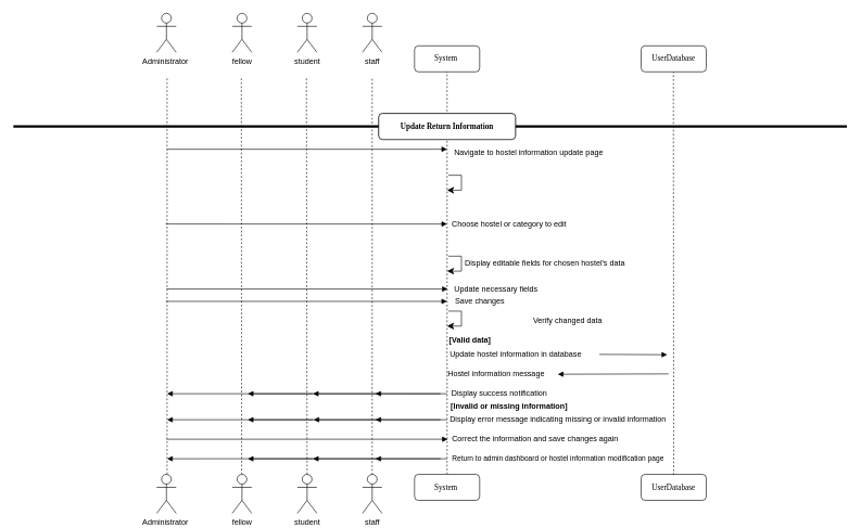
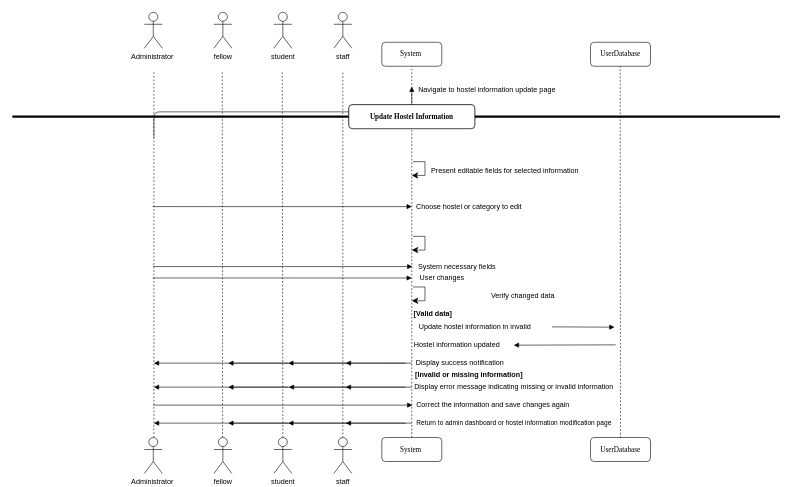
  <mxCell id="0" />
  <mxCell id="1" parent="0" />
  <mxCell id="2" value="" style="endArrow=none;dashed=1;html=1;rounded=0;" edge="1" parent="1"><mxGeometry width="50" height="50" relative="1" as="geometry"><mxPoint x="370.52" y="729" as="sourcePoint" /><mxPoint x="370" y="120" as="targetPoint" /></mxGeometry></mxCell>
  <mxCell id="3" value="" style="endArrow=none;dashed=1;html=1;rounded=0;" edge="1" parent="1"><mxGeometry width="50" height="50" relative="1" as="geometry"><mxPoint x="256" y="729" as="sourcePoint" /><mxPoint x="256" y="120" as="targetPoint" /></mxGeometry></mxCell>
  <mxCell id="4" value="Administrator&amp;nbsp;" style="shape=umlActor;verticalLabelPosition=bottom;verticalAlign=top;html=1;outlineConnect=0;" vertex="1" parent="1"><mxGeometry x="240" y="20" width="30" height="60" as="geometry" /></mxCell>
  <mxCell id="5" value="fellow" style="shape=umlActor;verticalLabelPosition=bottom;verticalAlign=top;html=1;outlineConnect=0;" vertex="1" parent="1"><mxGeometry x="356" y="20" width="30" height="60" as="geometry" /></mxCell>
  <mxCell id="6" value="student" style="shape=umlActor;verticalLabelPosition=bottom;verticalAlign=top;html=1;outlineConnect=0;" vertex="1" parent="1"><mxGeometry x="456" y="20" width="30" height="60" as="geometry" /></mxCell>
  <mxCell id="7" value="" style="endArrow=none;dashed=1;html=1;rounded=0;" edge="1" parent="1"><mxGeometry width="50" height="50" relative="1" as="geometry"><mxPoint x="471" y="729" as="sourcePoint" /><mxPoint x="470" y="120" as="targetPoint" /></mxGeometry></mxCell>
  <mxCell id="8" value="System&amp;nbsp;" style="shape=umlLifeline;perimeter=lifelinePerimeter;whiteSpace=wrap;html=1;container=1;collapsible=0;recursiveResize=0;outlineConnect=0;rounded=1;shadow=0;comic=0;labelBackgroundColor=none;strokeWidth=1;fontFamily=Verdana;fontSize=12;align=center;" vertex="1" parent="1"><mxGeometry x="636" y="70" width="100" height="40" as="geometry" /></mxCell>
  <mxCell id="9" value="staff" style="shape=umlActor;verticalLabelPosition=bottom;verticalAlign=top;html=1;outlineConnect=0;" vertex="1" parent="1"><mxGeometry x="556" y="20" width="30" height="60" as="geometry" /></mxCell>
  <mxCell id="10" value="" style="endArrow=none;dashed=1;html=1;rounded=0;" edge="1" parent="1"><mxGeometry width="50" height="50" relative="1" as="geometry"><mxPoint x="686" y="729" as="sourcePoint" /><mxPoint x="686" y="110" as="targetPoint" /></mxGeometry></mxCell>
  <mxCell id="11" value="" style="endArrow=none;dashed=1;html=1;rounded=0;" edge="1" parent="1"><mxGeometry width="50" height="50" relative="1" as="geometry"><mxPoint x="571" y="729.635" as="sourcePoint" /><mxPoint x="571" y="120" as="targetPoint" /></mxGeometry></mxCell>
  <mxCell id="12" value="&lt;b&gt;Update and View User Profile&lt;/b&gt;" style="shape=umlLifeline;perimeter=lifelinePerimeter;whiteSpace=wrap;html=1;container=1;collapsible=0;recursiveResize=0;outlineConnect=0;rounded=1;shadow=0;comic=0;labelBackgroundColor=none;strokeWidth=1;fontFamily=Verdana;fontSize=12;align=center;" vertex="1" parent="1"><mxGeometry x="581" y="174" width="210" height="40" as="geometry" /></mxCell>
- <mxCell id="13" value="Navigate to hostel information update page" style="text;html=1;align=center;verticalAlign=middle;resizable=0;points=[];autosize=1;strokeColor=none;fillColor=none;" vertex="1" parent="1"><mxGeometry x="686" y="219" width="250" height="30" as="geometry" /></mxCell>
+ <mxCell id="13" value="Navigate to hostel information update page" style="text;html=1;align=center;verticalAlign=middle;resizable=0;points=[];autosize=1;strokeColor=none;fillColor=none;" vertex="1" parent="1"><mxGeometry x="686" y="134" width="250" height="30" as="geometry" /></mxCell>
+ <mxCell id="14" value="Present editable fields for selected information" style="text;html=1;align=center;verticalAlign=middle;resizable=0;points=[];autosize=1;strokeColor=none;fillColor=none;" vertex="1" parent="1"><mxGeometry x="706" y="269" width="270" height="30" as="geometry" /></mxCell>
  <mxCell id="15" value="Choose hostel or category to edit" style="text;html=1;align=center;verticalAlign=middle;resizable=0;points=[];autosize=1;strokeColor=none;fillColor=none;" vertex="1" parent="1"><mxGeometry x="681" y="329" width="200" height="30" as="geometry" /></mxCell>
- <mxCell id="16" value="Update necessary fields" style="text;html=1;align=center;verticalAlign=middle;resizable=0;points=[];autosize=1;strokeColor=none;fillColor=none;" vertex="1" parent="1"><mxGeometry x="686" y="429" width="150" height="30" as="geometry" /></mxCell>
- <mxCell id="17" value="Hostel information message" style="text;html=1;align=center;verticalAlign=middle;resizable=0;points=[];autosize=1;strokeColor=none;fillColor=none;" vertex="1" parent="1"><mxGeometry x="676" y="560" width="170" height="30" as="geometry" /></mxCell>
+ <mxCell id="16" value="System necessary fields" style="text;html=1;align=center;verticalAlign=middle;resizable=0;points=[];autosize=1;strokeColor=none;fillColor=none;" vertex="1" parent="1"><mxGeometry x="686" y="429" width="150" height="30" as="geometry" /></mxCell>
+ <mxCell id="17" value="Hostel information updated" style="text;html=1;align=center;verticalAlign=middle;resizable=0;points=[];autosize=1;strokeColor=none;fillColor=none;" vertex="1" parent="1"><mxGeometry x="676" y="560" width="170" height="30" as="geometry" /></mxCell>
  <mxCell id="18" value="Display success notification" style="text;html=1;align=center;verticalAlign=middle;resizable=0;points=[];autosize=1;strokeColor=none;fillColor=none;" vertex="1" parent="1"><mxGeometry x="681" y="590" width="170" height="30" as="geometry" /></mxCell>
  <mxCell id="19" value="System&amp;nbsp;" style="shape=umlLifeline;perimeter=lifelinePerimeter;whiteSpace=wrap;html=1;container=1;collapsible=0;recursiveResize=0;outlineConnect=0;rounded=1;shadow=0;comic=0;labelBackgroundColor=none;strokeWidth=1;fontFamily=Verdana;fontSize=12;align=center;" vertex="1" parent="1"><mxGeometry x="636" y="729" width="100" height="40" as="geometry" /></mxCell>
  <mxCell id="20" value="" style="html=1;verticalAlign=bottom;endArrow=block;labelBackgroundColor=none;fontFamily=Verdana;fontSize=12;edgeStyle=elbowEdgeStyle;elbow=vertical;entryX=0;entryY=0.333;entryDx=0;entryDy=0;entryPerimeter=0;" edge="1" parent="1" target="13"><mxGeometry relative="1" as="geometry"><mxPoint x="256" y="229" as="sourcePoint" /><mxPoint x="256" y="233.52" as="targetPoint" /></mxGeometry></mxCell>
  <mxCell id="21" value="" style="html=1;verticalAlign=bottom;endArrow=block;labelBackgroundColor=none;fontFamily=Verdana;fontSize=12;edgeStyle=elbowEdgeStyle;elbow=vertical;" edge="1" parent="1"><mxGeometry relative="1" as="geometry"><mxPoint x="686" y="604.98" as="sourcePoint" /><mxPoint x="256" y="604.5" as="targetPoint" /></mxGeometry></mxCell>
  <mxCell id="22" value="Administrator&amp;nbsp;" style="shape=umlActor;verticalLabelPosition=bottom;verticalAlign=top;html=1;outlineConnect=0;" vertex="1" parent="1"><mxGeometry x="240" y="729" width="30" height="60" as="geometry" /></mxCell>
  <mxCell id="23" value="fellow" style="shape=umlActor;verticalLabelPosition=bottom;verticalAlign=top;html=1;outlineConnect=0;" vertex="1" parent="1"><mxGeometry x="356" y="729" width="30" height="60" as="geometry" /></mxCell>
  <mxCell id="24" value="student" style="shape=umlActor;verticalLabelPosition=bottom;verticalAlign=top;html=1;outlineConnect=0;" vertex="1" parent="1"><mxGeometry x="456" y="729" width="30" height="60" as="geometry" /></mxCell>
  <mxCell id="25" value="staff" style="shape=umlActor;verticalLabelPosition=bottom;verticalAlign=top;html=1;outlineConnect=0;" vertex="1" parent="1"><mxGeometry x="556" y="729" width="30" height="60" as="geometry" /></mxCell>
  <mxCell id="26" value="" style="html=1;verticalAlign=bottom;endArrow=block;labelBackgroundColor=none;fontFamily=Verdana;fontSize=12;edgeStyle=elbowEdgeStyle;elbow=vertical;entryX=0.015;entryY=0.4;entryDx=0;entryDy=0;entryPerimeter=0;" edge="1" parent="1"><mxGeometry relative="1" as="geometry"><mxPoint x="255" y="443.99" as="sourcePoint" /><mxPoint x="687" y="443.5" as="targetPoint" /></mxGeometry></mxCell>
- <mxCell id="27" value="Update hostel information in database" style="text;html=1;align=center;verticalAlign=middle;resizable=0;points=[];autosize=1;strokeColor=none;fillColor=none;" vertex="1" parent="1"><mxGeometry x="676" y="530" width="230" height="30" as="geometry" /></mxCell>
+ <mxCell id="27" value="Update hostel information in invalid" style="text;html=1;align=center;verticalAlign=middle;resizable=0;points=[];autosize=1;strokeColor=none;fillColor=none;" vertex="1" parent="1"><mxGeometry x="676" y="530" width="230" height="30" as="geometry" /></mxCell>
  <mxCell id="28" value="UserDatabase" style="shape=umlLifeline;perimeter=lifelinePerimeter;whiteSpace=wrap;html=1;container=1;collapsible=0;recursiveResize=0;outlineConnect=0;rounded=1;shadow=0;comic=0;labelBackgroundColor=none;strokeWidth=1;fontFamily=Verdana;fontSize=12;align=center;" vertex="1" parent="1"><mxGeometry x="984" y="729" width="100" height="40" as="geometry" /></mxCell>
  <mxCell id="29" value="" style="line;strokeWidth=4;html=1;perimeter=backbonePerimeter;points=[];outlineConnect=0;" vertex="1" parent="1"><mxGeometry x="20" y="189" width="1280" height="10" as="geometry" /></mxCell>
- <mxCell id="30" value="&lt;b&gt;Update Return Information&lt;/b&gt;" style="shape=umlLifeline;perimeter=lifelinePerimeter;whiteSpace=wrap;html=1;container=1;collapsible=0;recursiveResize=0;outlineConnect=0;rounded=1;shadow=0;comic=0;labelBackgroundColor=none;strokeWidth=1;fontFamily=Verdana;fontSize=12;align=center;" vertex="1" parent="1"><mxGeometry x="581" y="174" width="210" height="40" as="geometry" /></mxCell>
+ <mxCell id="30" value="&lt;b&gt;Update Hostel Information&lt;/b&gt;" style="shape=umlLifeline;perimeter=lifelinePerimeter;whiteSpace=wrap;html=1;container=1;collapsible=0;recursiveResize=0;outlineConnect=0;rounded=1;shadow=0;comic=0;labelBackgroundColor=none;strokeWidth=1;fontFamily=Verdana;fontSize=12;align=center;" vertex="1" parent="1"><mxGeometry x="581" y="174" width="210" height="40" as="geometry" /></mxCell>
  <mxCell id="31" value="" style="html=1;verticalAlign=bottom;endArrow=block;labelBackgroundColor=none;fontFamily=Verdana;fontSize=12;edgeStyle=elbowEdgeStyle;elbow=vertical;entryX=0.015;entryY=0.4;entryDx=0;entryDy=0;entryPerimeter=0;" edge="1" parent="1"><mxGeometry relative="1" as="geometry"><mxPoint x="254" y="343.99" as="sourcePoint" /><mxPoint x="686" y="343.5" as="targetPoint" /></mxGeometry></mxCell>
- <mxCell id="32" value="Display editable fields for chosen hostel's data" style="text;html=1;align=center;verticalAlign=middle;resizable=0;points=[];autosize=1;strokeColor=none;fillColor=none;" vertex="1" parent="1"><mxGeometry x="701" y="390" width="270" height="30" as="geometry" /></mxCell>
- <mxCell id="33" value="Save changes" style="text;html=1;align=center;verticalAlign=middle;resizable=0;points=[];autosize=1;strokeColor=none;fillColor=none;" vertex="1" parent="1"><mxGeometry x="686" y="448" width="100" height="30" as="geometry" /></mxCell>
+ <mxCell id="33" value="User changes" style="text;html=1;align=center;verticalAlign=middle;resizable=0;points=[];autosize=1;strokeColor=none;fillColor=none;" vertex="1" parent="1"><mxGeometry x="686" y="448" width="100" height="30" as="geometry" /></mxCell>
  <mxCell id="34" value="" style="html=1;verticalAlign=bottom;endArrow=block;labelBackgroundColor=none;fontFamily=Verdana;fontSize=12;edgeStyle=elbowEdgeStyle;elbow=vertical;entryX=0.015;entryY=0.4;entryDx=0;entryDy=0;entryPerimeter=0;" edge="1" parent="1"><mxGeometry relative="1" as="geometry"><mxPoint x="254" y="462.99" as="sourcePoint" /><mxPoint x="686" y="462.5" as="targetPoint" /></mxGeometry></mxCell>
  <mxCell id="35" value="Verify changed data" style="text;html=1;align=center;verticalAlign=middle;resizable=0;points=[];autosize=1;strokeColor=none;fillColor=none;" vertex="1" parent="1"><mxGeometry x="806" y="478" width="130" height="30" as="geometry" /></mxCell>
  <mxCell id="36" value="&lt;b&gt;[Valid data]&lt;/b&gt;" style="text;html=1;align=center;verticalAlign=middle;resizable=0;points=[];autosize=1;strokeColor=none;fillColor=none;" vertex="1" parent="1"><mxGeometry x="676" y="508" width="90" height="30" as="geometry" /></mxCell>
  <mxCell id="37" value="" style="html=1;verticalAlign=bottom;endArrow=block;labelBackgroundColor=none;fontFamily=Verdana;fontSize=12;edgeStyle=elbowEdgeStyle;elbow=vertical;" edge="1" parent="1"><mxGeometry relative="1" as="geometry"><mxPoint x="920" y="544.5" as="sourcePoint" /><mxPoint x="1024" y="545" as="targetPoint" /><Array as="points"><mxPoint x="900" y="545" /></Array></mxGeometry></mxCell>
  <mxCell id="38" value="" style="html=1;verticalAlign=bottom;endArrow=block;labelBackgroundColor=none;fontFamily=Verdana;fontSize=12;edgeStyle=elbowEdgeStyle;elbow=vertical;" edge="1" parent="1"><mxGeometry relative="1" as="geometry"><mxPoint x="1026" y="574.5" as="sourcePoint" /><mxPoint x="856" y="574.5" as="targetPoint" /><Array as="points"><mxPoint x="886" y="575" /></Array></mxGeometry></mxCell>
  <mxCell id="39" value="&lt;b&gt;[Invalid or missing information]&lt;/b&gt;" style="text;html=1;align=center;verticalAlign=middle;resizable=0;points=[];autosize=1;strokeColor=none;fillColor=none;" vertex="1" parent="1"><mxGeometry x="681" y="610" width="200" height="30" as="geometry" /></mxCell>
  <mxCell id="40" value="Display error message indicating missing or invalid information" style="text;html=1;align=center;verticalAlign=middle;resizable=0;points=[];autosize=1;strokeColor=none;fillColor=none;" vertex="1" parent="1"><mxGeometry x="676" y="630" width="360" height="30" as="geometry" /></mxCell>
  <mxCell id="41" value="" style="html=1;verticalAlign=bottom;endArrow=block;labelBackgroundColor=none;fontFamily=Verdana;fontSize=12;edgeStyle=elbowEdgeStyle;elbow=vertical;" edge="1" parent="1"><mxGeometry relative="1" as="geometry"><mxPoint x="686" y="644.98" as="sourcePoint" /><mxPoint x="256" y="644.5" as="targetPoint" /></mxGeometry></mxCell>
  <mxCell id="42" value="Correct the information and save changes again" style="text;html=1;align=center;verticalAlign=middle;resizable=0;points=[];autosize=1;strokeColor=none;fillColor=none;" vertex="1" parent="1"><mxGeometry x="681" y="660" width="280" height="30" as="geometry" /></mxCell>
  <mxCell id="43" value="&lt;font style=&quot;font-size: 11px;&quot;&gt;Return to admin dashboard or hostel information modification page&lt;/font&gt;" style="text;html=1;align=center;verticalAlign=middle;resizable=0;points=[];autosize=1;strokeColor=none;fillColor=none;" vertex="1" parent="1"><mxGeometry x="681" y="690" width="350" height="30" as="geometry" /></mxCell>
  <mxCell id="44" value="" style="html=1;verticalAlign=bottom;endArrow=block;labelBackgroundColor=none;fontFamily=Verdana;fontSize=12;edgeStyle=elbowEdgeStyle;elbow=vertical;" edge="1" parent="1"><mxGeometry relative="1" as="geometry"><mxPoint x="686" y="704.98" as="sourcePoint" /><mxPoint x="256" y="704.5" as="targetPoint" /></mxGeometry></mxCell>
  <mxCell id="45" value="" style="html=1;verticalAlign=bottom;endArrow=block;labelBackgroundColor=none;fontFamily=Verdana;fontSize=12;edgeStyle=elbowEdgeStyle;elbow=vertical;entryX=0.015;entryY=0.4;entryDx=0;entryDy=0;entryPerimeter=0;" edge="1" parent="1"><mxGeometry relative="1" as="geometry"><mxPoint x="255" y="674.99" as="sourcePoint" /><mxPoint x="687" y="674.5" as="targetPoint" /></mxGeometry></mxCell>
  <mxCell id="46" value="" style="edgeStyle=elbowEdgeStyle;elbow=horizontal;endArrow=classic;html=1;curved=0;rounded=0;endSize=8;startSize=8;entryX=0.02;entryY=0.089;entryDx=0;entryDy=0;entryPerimeter=0;" edge="1" parent="1"><mxGeometry width="50" height="50" relative="1" as="geometry"><mxPoint x="688" y="478" as="sourcePoint" /><mxPoint x="686" y="501" as="targetPoint" /><Array as="points"><mxPoint x="708" y="468" /></Array></mxGeometry></mxCell>
  <mxCell id="47" value="" style="edgeStyle=elbowEdgeStyle;elbow=horizontal;endArrow=classic;html=1;curved=0;rounded=0;endSize=8;startSize=8;entryX=0.02;entryY=0.089;entryDx=0;entryDy=0;entryPerimeter=0;" edge="1" parent="1"><mxGeometry width="50" height="50" relative="1" as="geometry"><mxPoint x="688" y="393.5" as="sourcePoint" /><mxPoint x="686" y="416.5" as="targetPoint" /><Array as="points"><mxPoint x="708" y="383.5" /></Array></mxGeometry></mxCell>
  <mxCell id="48" value="" style="edgeStyle=elbowEdgeStyle;elbow=horizontal;endArrow=classic;html=1;curved=0;rounded=0;endSize=8;startSize=8;entryX=0.02;entryY=0.089;entryDx=0;entryDy=0;entryPerimeter=0;" edge="1" parent="1"><mxGeometry width="50" height="50" relative="1" as="geometry"><mxPoint x="688" y="269" as="sourcePoint" /><mxPoint x="686" y="292" as="targetPoint" /><Array as="points"><mxPoint x="708" y="259" /></Array></mxGeometry></mxCell>
  <mxCell id="49" value="" style="endArrow=none;dashed=1;html=1;rounded=0;exitX=0.5;exitY=0.025;exitDx=0;exitDy=0;exitPerimeter=0;" edge="1" parent="1" source="28" target="50"><mxGeometry width="50" height="50" relative="1" as="geometry"><mxPoint x="1026" y="769" as="sourcePoint" /><mxPoint x="1026" y="-151" as="targetPoint" /></mxGeometry></mxCell>
  <mxCell id="50" value="UserDatabase" style="shape=umlLifeline;perimeter=lifelinePerimeter;whiteSpace=wrap;html=1;container=1;collapsible=0;recursiveResize=0;outlineConnect=0;rounded=1;shadow=0;comic=0;labelBackgroundColor=none;strokeWidth=1;fontFamily=Verdana;fontSize=12;align=center;" vertex="1" parent="1"><mxGeometry x="984" y="70" width="100" height="40" as="geometry" /></mxCell>
  <mxCell id="51" value="" style="html=1;verticalAlign=bottom;endArrow=block;labelBackgroundColor=none;fontFamily=Verdana;fontSize=12;edgeStyle=elbowEdgeStyle;elbow=vertical;" edge="1" parent="1"><mxGeometry relative="1" as="geometry"><mxPoint x="480" y="605" as="sourcePoint" /><mxPoint x="380" y="604.5" as="targetPoint" /></mxGeometry></mxCell>
  <mxCell id="52" value="" style="html=1;verticalAlign=bottom;endArrow=block;labelBackgroundColor=none;fontFamily=Verdana;fontSize=12;edgeStyle=elbowEdgeStyle;elbow=vertical;" edge="1" parent="1"><mxGeometry relative="1" as="geometry"><mxPoint x="580" y="605" as="sourcePoint" /><mxPoint x="480" y="604.5" as="targetPoint" /></mxGeometry></mxCell>
  <mxCell id="53" value="" style="html=1;verticalAlign=bottom;endArrow=block;labelBackgroundColor=none;fontFamily=Verdana;fontSize=12;edgeStyle=elbowEdgeStyle;elbow=vertical;" edge="1" parent="1"><mxGeometry relative="1" as="geometry"><mxPoint x="676" y="605" as="sourcePoint" /><mxPoint x="576" y="604.5" as="targetPoint" /></mxGeometry></mxCell>
  <mxCell id="54" value="" style="html=1;verticalAlign=bottom;endArrow=block;labelBackgroundColor=none;fontFamily=Verdana;fontSize=12;edgeStyle=elbowEdgeStyle;elbow=vertical;" edge="1" parent="1"><mxGeometry relative="1" as="geometry"><mxPoint x="480" y="645" as="sourcePoint" /><mxPoint x="380" y="644.5" as="targetPoint" /></mxGeometry></mxCell>
  <mxCell id="55" value="" style="html=1;verticalAlign=bottom;endArrow=block;labelBackgroundColor=none;fontFamily=Verdana;fontSize=12;edgeStyle=elbowEdgeStyle;elbow=vertical;" edge="1" parent="1"><mxGeometry relative="1" as="geometry"><mxPoint x="581" y="645" as="sourcePoint" /><mxPoint x="481" y="644.5" as="targetPoint" /></mxGeometry></mxCell>
  <mxCell id="56" value="" style="html=1;verticalAlign=bottom;endArrow=block;labelBackgroundColor=none;fontFamily=Verdana;fontSize=12;edgeStyle=elbowEdgeStyle;elbow=vertical;" edge="1" parent="1"><mxGeometry relative="1" as="geometry"><mxPoint x="676" y="645" as="sourcePoint" /><mxPoint x="576" y="644.5" as="targetPoint" /></mxGeometry></mxCell>
  <mxCell id="57" value="" style="html=1;verticalAlign=bottom;endArrow=block;labelBackgroundColor=none;fontFamily=Verdana;fontSize=12;edgeStyle=elbowEdgeStyle;elbow=vertical;" edge="1" parent="1"><mxGeometry relative="1" as="geometry"><mxPoint x="480" y="705" as="sourcePoint" /><mxPoint x="380" y="704.5" as="targetPoint" /></mxGeometry></mxCell>
  <mxCell id="58" value="" style="html=1;verticalAlign=bottom;endArrow=block;labelBackgroundColor=none;fontFamily=Verdana;fontSize=12;edgeStyle=elbowEdgeStyle;elbow=vertical;" edge="1" parent="1"><mxGeometry relative="1" as="geometry"><mxPoint x="580" y="705" as="sourcePoint" /><mxPoint x="480" y="704.5" as="targetPoint" /></mxGeometry></mxCell>
  <mxCell id="59" value="" style="html=1;verticalAlign=bottom;endArrow=block;labelBackgroundColor=none;fontFamily=Verdana;fontSize=12;edgeStyle=elbowEdgeStyle;elbow=vertical;" edge="1" parent="1"><mxGeometry relative="1" as="geometry"><mxPoint x="676" y="705" as="sourcePoint" /><mxPoint x="576" y="704.5" as="targetPoint" /></mxGeometry></mxCell>
